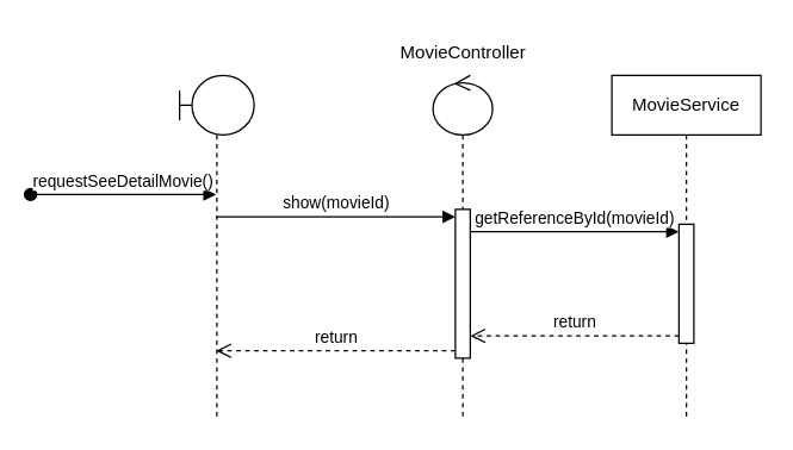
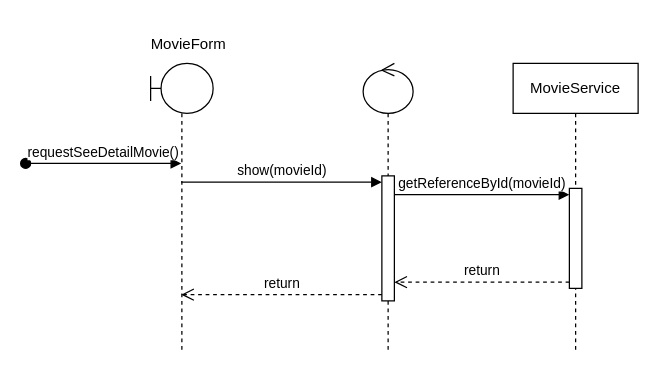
  <mxCell id="0" />
  <mxCell id="1" parent="0" />
  <mxCell id="2" value="" style="shape=umlLifeline;perimeter=lifelinePerimeter;whiteSpace=wrap;html=1;container=1;dropTarget=0;collapsible=0;recursiveResize=0;outlineConnect=0;portConstraint=eastwest;newEdgeStyle={&quot;curved&quot;:0,&quot;rounded&quot;:0};participant=umlBoundary;" vertex="1" parent="1"><mxGeometry x="120" y="50" width="50" height="230" as="geometry" /></mxCell>
+ <mxCell id="3" value="MovieForm" style="text;html=1;align=center;verticalAlign=middle;resizable=0;points=[];autosize=1;strokeColor=none;fillColor=none;" vertex="1" parent="1"><mxGeometry x="110" y="20" width="80" height="30" as="geometry" /></mxCell>
  <mxCell id="4" value="" style="shape=umlLifeline;perimeter=lifelinePerimeter;whiteSpace=wrap;html=1;container=1;dropTarget=0;collapsible=0;recursiveResize=0;outlineConnect=0;portConstraint=eastwest;newEdgeStyle={&quot;curved&quot;:0,&quot;rounded&quot;:0};participant=umlControl;" vertex="1" parent="1"><mxGeometry x="290" y="50" width="40" height="230" as="geometry" /></mxCell>
  <mxCell id="5" value="" style="html=1;points=[[0,0,0,0,5],[0,1,0,0,-5],[1,0,0,0,5],[1,1,0,0,-5]];perimeter=orthogonalPerimeter;outlineConnect=0;targetShapes=umlLifeline;portConstraint=eastwest;newEdgeStyle={&quot;curved&quot;:0,&quot;rounded&quot;:0};" vertex="1" parent="4"><mxGeometry x="15" y="90" width="10" height="100" as="geometry" /></mxCell>
- <mxCell id="6" value="MovieController" style="text;html=1;align=center;verticalAlign=middle;resizable=0;points=[];autosize=1;strokeColor=none;fillColor=none;" vertex="1" parent="1"><mxGeometry x="255" y="20" width="110" height="30" as="geometry" /></mxCell>
  <mxCell id="7" value="MovieService" style="shape=umlLifeline;perimeter=lifelinePerimeter;whiteSpace=wrap;html=1;container=1;dropTarget=0;collapsible=0;recursiveResize=0;outlineConnect=0;portConstraint=eastwest;newEdgeStyle={&quot;curved&quot;:0,&quot;rounded&quot;:0};" vertex="1" parent="1"><mxGeometry x="410" y="50" width="100" height="230" as="geometry" /></mxCell>
  <mxCell id="8" value="" style="html=1;points=[[0,0,0,0,5],[0,1,0,0,-5],[1,0,0,0,5],[1,1,0,0,-5]];perimeter=orthogonalPerimeter;outlineConnect=0;targetShapes=umlLifeline;portConstraint=eastwest;newEdgeStyle={&quot;curved&quot;:0,&quot;rounded&quot;:0};" vertex="1" parent="7"><mxGeometry x="45" y="100" width="10" height="80" as="geometry" /></mxCell>
  <mxCell id="9" value="requestSeeDetailMovie()" style="html=1;verticalAlign=bottom;startArrow=oval;startFill=1;endArrow=block;startSize=8;curved=0;rounded=0;" edge="1" parent="1" target="2"><mxGeometry width="60" relative="1" as="geometry"><mxPoint x="20" y="130" as="sourcePoint" /><mxPoint x="140" y="130" as="targetPoint" /></mxGeometry></mxCell>
  <mxCell id="10" value="show(movieId)" style="html=1;verticalAlign=bottom;endArrow=block;curved=0;rounded=0;entryX=0;entryY=0;entryDx=0;entryDy=5;" edge="1" target="5" parent="1" source="2"><mxGeometry relative="1" as="geometry"><mxPoint x="235" y="145" as="sourcePoint" /></mxGeometry></mxCell>
  <mxCell id="11" value="return" style="html=1;verticalAlign=bottom;endArrow=open;dashed=1;endSize=8;curved=0;rounded=0;exitX=0;exitY=1;exitDx=0;exitDy=-5;" edge="1" source="5" parent="1" target="2"><mxGeometry relative="1" as="geometry"><mxPoint x="235" y="215" as="targetPoint" /></mxGeometry></mxCell>
  <mxCell id="12" value="getReferenceById(movieId)" style="html=1;verticalAlign=bottom;endArrow=block;curved=0;rounded=0;entryX=0;entryY=0;entryDx=0;entryDy=5;" edge="1" target="8" parent="1" source="5"><mxGeometry relative="1" as="geometry"><mxPoint x="385" y="155" as="sourcePoint" /></mxGeometry></mxCell>
  <mxCell id="13" value="return" style="html=1;verticalAlign=bottom;endArrow=open;dashed=1;endSize=8;curved=0;rounded=0;exitX=0;exitY=1;exitDx=0;exitDy=-5;" edge="1" source="8" parent="1" target="5"><mxGeometry relative="1" as="geometry"><mxPoint x="385" y="225" as="targetPoint" /></mxGeometry></mxCell>
